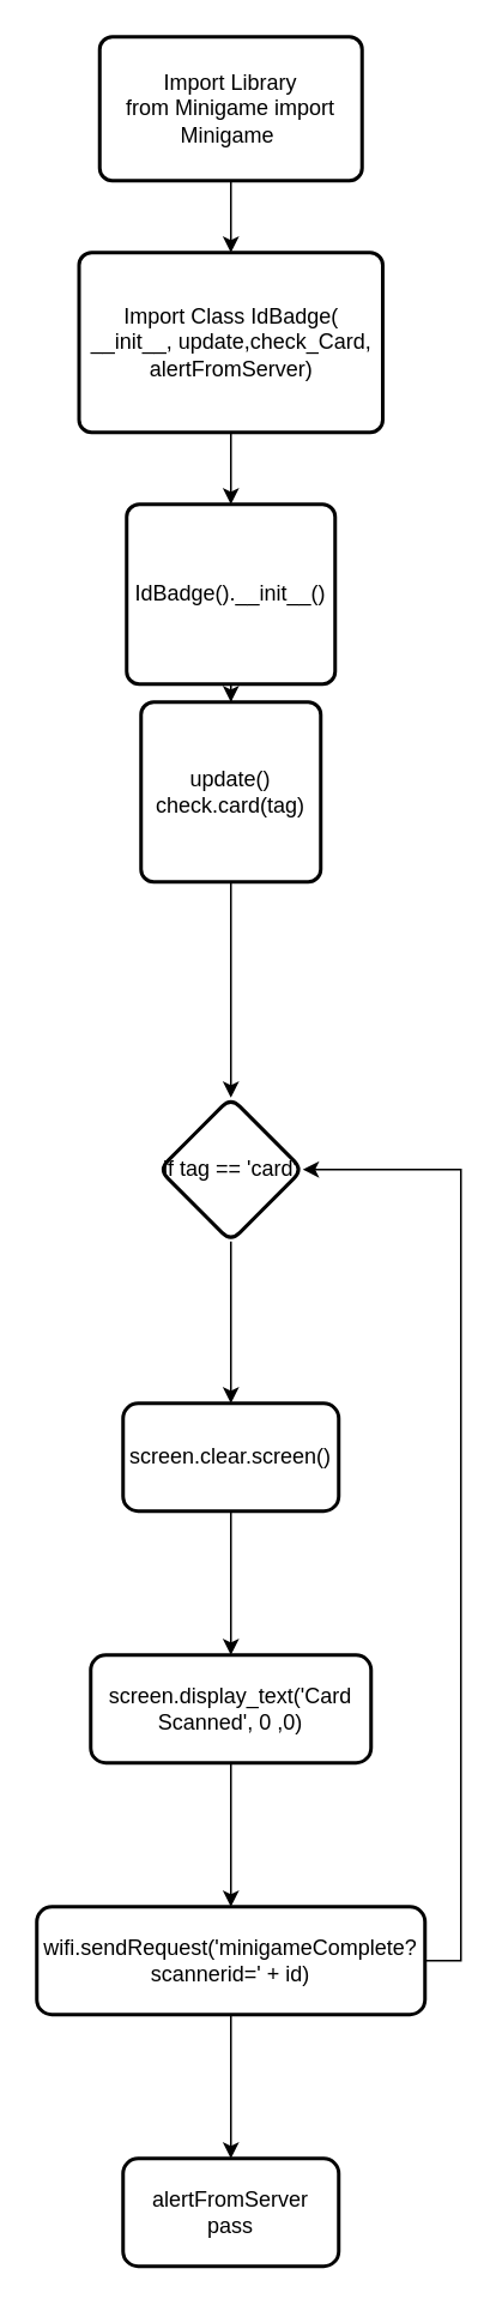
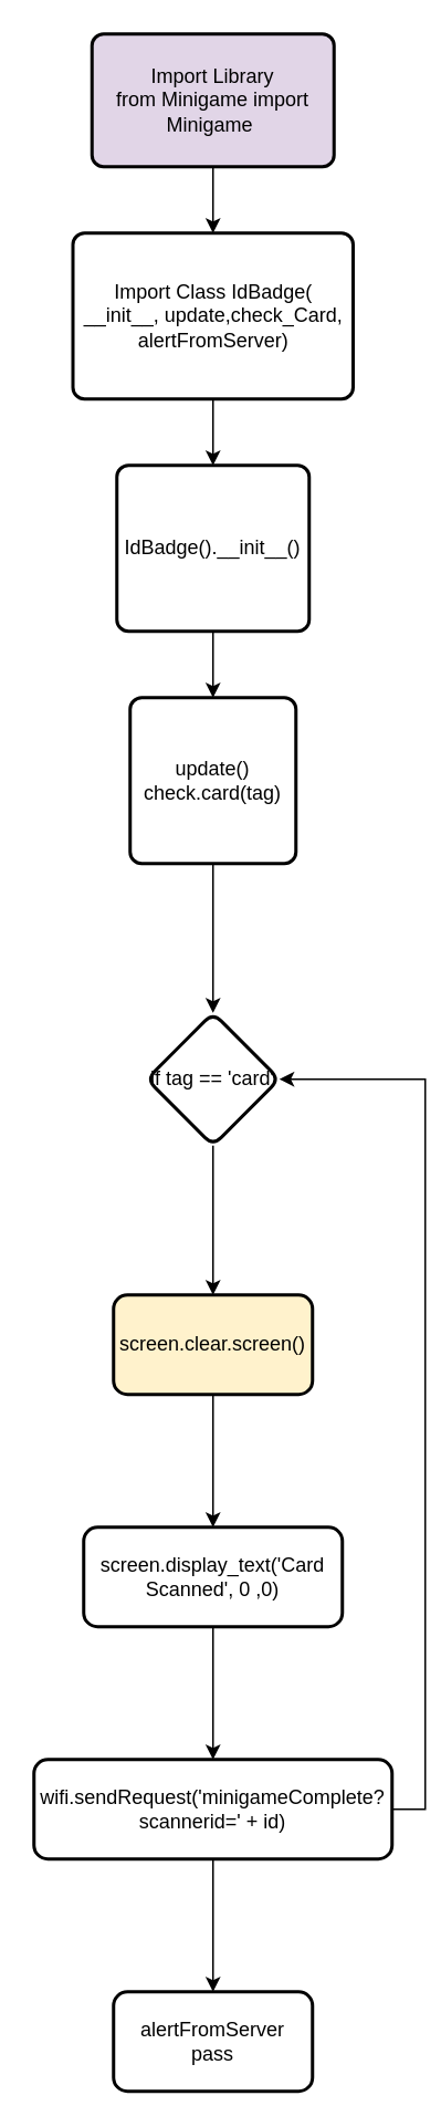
  <mxCell id="0" />
  <mxCell id="1" parent="0" />
  <mxCell id="2" value="" style="edgeStyle=orthogonalEdgeStyle;rounded=0;orthogonalLoop=1;jettySize=auto;html=1;" parent="1" source="3" target="5" edge="1"><mxGeometry relative="1" as="geometry" /></mxCell>
- <mxCell id="3" value="Import Library&lt;br&gt;from Minigame import Minigame&amp;nbsp;" style="rounded=1;whiteSpace=wrap;html=1;absoluteArcSize=1;arcSize=14;strokeWidth=2;" parent="1" vertex="1"><mxGeometry x="55" y="20" width="146" height="80" as="geometry" /></mxCell>
+ <mxCell id="3" value="Import Library&lt;br&gt;from Minigame import Minigame&amp;nbsp;" style="rounded=1;whiteSpace=wrap;html=1;absoluteArcSize=1;arcSize=14;strokeWidth=2;fillColor=#e1d5e7;" parent="1" vertex="1"><mxGeometry x="55" y="20" width="146" height="80" as="geometry" /></mxCell>
  <mxCell id="4" value="" style="edgeStyle=orthogonalEdgeStyle;rounded=0;orthogonalLoop=1;jettySize=auto;html=1;" parent="1" source="5" target="7" edge="1"><mxGeometry relative="1" as="geometry" /></mxCell>
  <mxCell id="5" value="Import Class IdBadge( __init__, update,check_Card, alertFromServer)" style="rounded=1;whiteSpace=wrap;html=1;absoluteArcSize=1;arcSize=14;strokeWidth=2;" parent="1" vertex="1"><mxGeometry x="43.5" y="140" width="169" height="100" as="geometry" /></mxCell>
  <mxCell id="6" value="" style="edgeStyle=orthogonalEdgeStyle;rounded=0;orthogonalLoop=1;jettySize=auto;html=1;" parent="1" source="7" target="9" edge="1"><mxGeometry relative="1" as="geometry" /></mxCell>
  <mxCell id="7" value="IdBadge().__init__()" style="rounded=1;whiteSpace=wrap;html=1;absoluteArcSize=1;arcSize=14;strokeWidth=2;" parent="1" vertex="1"><mxGeometry x="70" y="280" width="116" height="100" as="geometry" /></mxCell>
  <mxCell id="8" value="" style="edgeStyle=orthogonalEdgeStyle;rounded=0;orthogonalLoop=1;jettySize=auto;html=1;" parent="1" source="9" target="11" edge="1"><mxGeometry relative="1" as="geometry" /></mxCell>
- <mxCell id="9" value="update()&lt;br&gt;check.card(tag)" style="rounded=1;whiteSpace=wrap;html=1;absoluteArcSize=1;arcSize=14;strokeWidth=2;" parent="1" vertex="1"><mxGeometry x="78" y="390" width="100" height="100" as="geometry" /></mxCell>
+ <mxCell id="9" value="update()&lt;br&gt;check.card(tag)" style="rounded=1;whiteSpace=wrap;html=1;absoluteArcSize=1;arcSize=14;strokeWidth=2;" parent="1" vertex="1"><mxGeometry x="78" y="420" width="100" height="100" as="geometry" /></mxCell>
  <mxCell id="10" value="" style="edgeStyle=orthogonalEdgeStyle;rounded=0;orthogonalLoop=1;jettySize=auto;html=1;" parent="1" source="11" target="13" edge="1"><mxGeometry relative="1" as="geometry" /></mxCell>
  <mxCell id="11" value="if tag == 'card'" style="rhombus;whiteSpace=wrap;html=1;rounded=1;strokeWidth=2;arcSize=14;" parent="1" vertex="1"><mxGeometry x="88" y="610" width="80" height="80" as="geometry" /></mxCell>
  <mxCell id="12" value="" style="edgeStyle=orthogonalEdgeStyle;rounded=0;orthogonalLoop=1;jettySize=auto;html=1;" parent="1" source="13" target="15" edge="1"><mxGeometry relative="1" as="geometry" /></mxCell>
- <mxCell id="13" value="screen.clear.screen()" style="rounded=1;whiteSpace=wrap;html=1;strokeWidth=2;arcSize=14;" parent="1" vertex="1"><mxGeometry x="68" y="780" width="120" height="60" as="geometry" /></mxCell>
+ <mxCell id="13" value="screen.clear.screen()" style="rounded=1;whiteSpace=wrap;html=1;strokeWidth=2;arcSize=14;fillColor=#fff2cc;" parent="1" vertex="1"><mxGeometry x="68" y="780" width="120" height="60" as="geometry" /></mxCell>
  <mxCell id="14" value="" style="edgeStyle=orthogonalEdgeStyle;rounded=0;orthogonalLoop=1;jettySize=auto;html=1;" parent="1" source="15" target="18" edge="1"><mxGeometry relative="1" as="geometry" /></mxCell>
  <mxCell id="15" value="screen.display_text('Card Scanned', 0 ,0)" style="rounded=1;whiteSpace=wrap;html=1;strokeWidth=2;arcSize=14;" parent="1" vertex="1"><mxGeometry x="50" y="920" width="156" height="60" as="geometry" /></mxCell>
  <mxCell id="16" value="" style="edgeStyle=orthogonalEdgeStyle;rounded=0;orthogonalLoop=1;jettySize=auto;html=1;" parent="1" source="18" target="19" edge="1"><mxGeometry relative="1" as="geometry" /></mxCell>
  <mxCell id="17" style="edgeStyle=orthogonalEdgeStyle;rounded=0;orthogonalLoop=1;jettySize=auto;html=1;exitX=1;exitY=0.5;exitDx=0;exitDy=0;entryX=1;entryY=0.5;entryDx=0;entryDy=0;" parent="1" source="18" target="11" edge="1"><mxGeometry relative="1" as="geometry" /></mxCell>
  <mxCell id="18" value="wifi.sendRequest('minigameComplete?scannerid=' + id)" style="rounded=1;whiteSpace=wrap;html=1;strokeWidth=2;arcSize=14;" parent="1" vertex="1"><mxGeometry x="20" y="1060" width="216" height="60" as="geometry" /></mxCell>
  <mxCell id="19" value="alertFromServer&lt;br&gt;pass" style="whiteSpace=wrap;html=1;rounded=1;strokeWidth=2;arcSize=14;" parent="1" vertex="1"><mxGeometry x="68" y="1200" width="120" height="60" as="geometry" /></mxCell>
